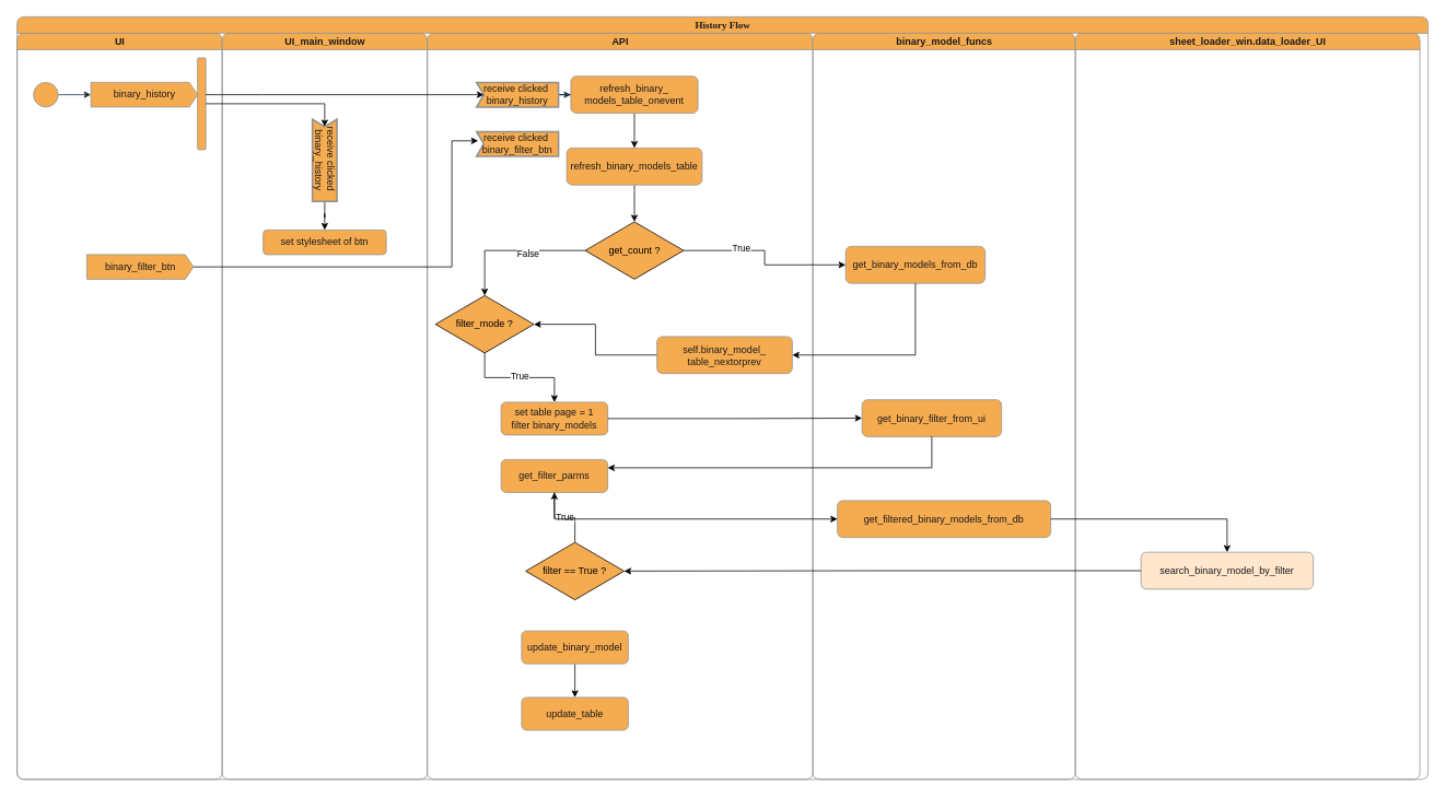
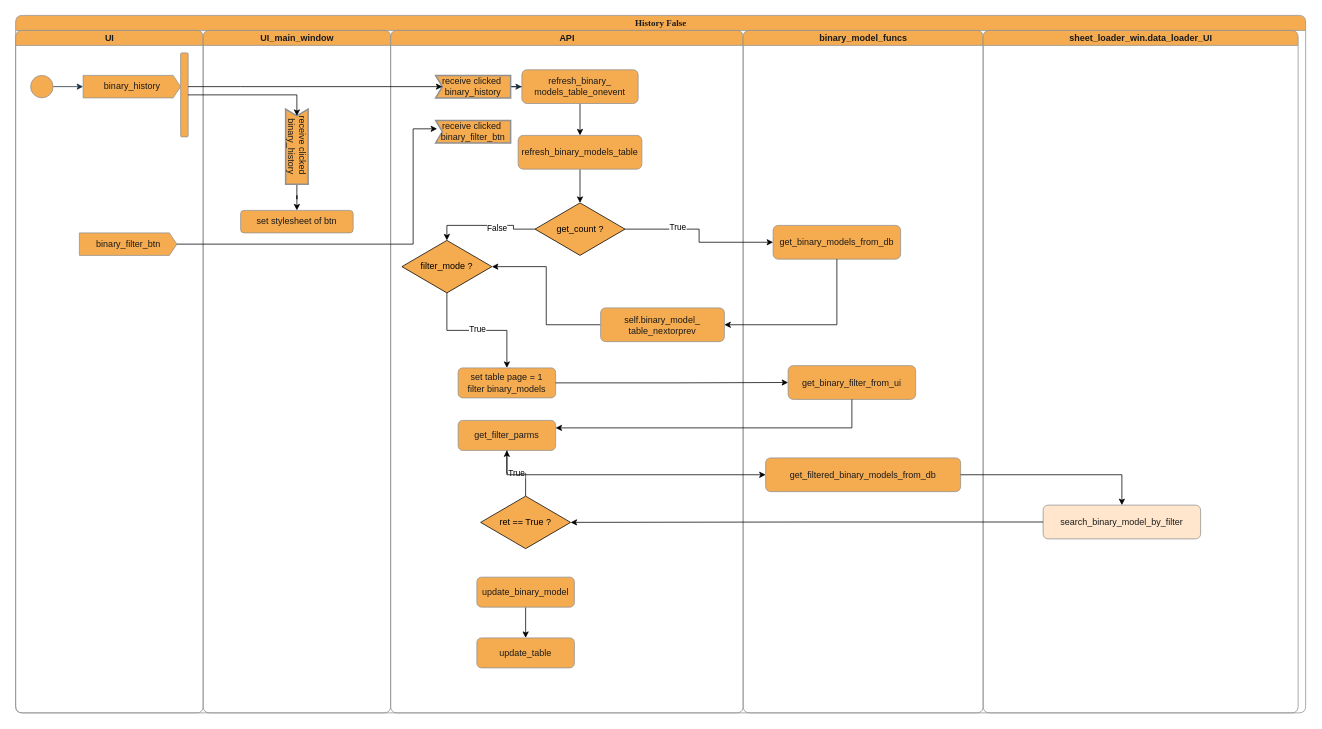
  <mxCell id="0" />
  <mxCell id="1" parent="0" />
- <mxCell id="2" value="History Flow" style="swimlane;html=1;childLayout=stackLayout;startSize=20;rounded=1;shadow=0;comic=0;labelBackgroundColor=none;strokeWidth=1;fontFamily=Verdana;fontSize=12;align=center;fillColor=#F5AB50;strokeColor=#909090;fontColor=#1A1A1A;" parent="1" vertex="1"><mxGeometry x="20" y="20" width="1720" height="930" as="geometry" /></mxCell>
+ <mxCell id="2" value="History False" style="swimlane;html=1;childLayout=stackLayout;startSize=20;rounded=1;shadow=0;comic=0;labelBackgroundColor=none;strokeWidth=1;fontFamily=Verdana;fontSize=12;align=center;fillColor=#F5AB50;strokeColor=#909090;fontColor=#1A1A1A;" parent="1" vertex="1"><mxGeometry x="20" y="20" width="1720" height="930" as="geometry" /></mxCell>
  <mxCell id="3" value="UI" style="swimlane;html=1;startSize=20;labelBackgroundColor=none;fillColor=#F5AB50;strokeColor=#909090;fontColor=#1A1A1A;rounded=1;" parent="2" vertex="1"><mxGeometry y="20" width="250" height="910" as="geometry"><mxRectangle y="20" width="40" height="2770" as="alternateBounds" /></mxGeometry></mxCell>
  <mxCell id="4" style="edgeStyle=orthogonalEdgeStyle;rounded=1;orthogonalLoop=1;jettySize=auto;html=1;strokeColor=#182E3E;fontColor=default;labelBackgroundColor=none;" parent="3" source="5" target="6" edge="1"><mxGeometry relative="1" as="geometry"><Array as="points"><mxPoint x="90" y="75" /></Array></mxGeometry></mxCell>
  <mxCell id="5" value="" style="ellipse;whiteSpace=wrap;html=1;rounded=1;shadow=0;comic=0;labelBackgroundColor=none;strokeWidth=1;fillColor=#F5AB50;fontFamily=Verdana;fontSize=12;align=center;strokeColor=#909090;fontColor=#1A1A1A;" parent="3" vertex="1"><mxGeometry x="20" y="60" width="30" height="30" as="geometry" /></mxCell>
  <mxCell id="6" value="binary_history" style="html=1;shadow=0;dashed=0;align=center;verticalAlign=middle;shape=mxgraph.arrows2.arrow;dy=0;dx=10;notch=0;labelBackgroundColor=none;fillColor=#F5AB50;strokeColor=#909090;fontColor=#1A1A1A;rounded=1;" parent="3" vertex="1"><mxGeometry x="90" y="60" width="130" height="30" as="geometry" /></mxCell>
  <mxCell id="7" value="" style="whiteSpace=wrap;html=1;rounded=1;shadow=0;comic=0;labelBackgroundColor=none;strokeWidth=1;fillColor=#F5AB50;fontFamily=Verdana;fontSize=12;align=center;rotation=0;direction=north;strokeColor=#909090;fontColor=#1A1A1A;" parent="3" vertex="1"><mxGeometry x="220" y="30" width="10" height="112" as="geometry" /></mxCell>
  <mxCell id="8" value="binary_filter_btn" style="html=1;shadow=0;dashed=0;align=center;verticalAlign=middle;shape=mxgraph.arrows2.arrow;dy=0;dx=10;notch=0;labelBackgroundColor=none;fillColor=#F5AB50;strokeColor=#909090;fontColor=#1A1A1A;rounded=1;" parent="3" vertex="1"><mxGeometry x="85" y="270" width="130" height="30" as="geometry" /></mxCell>
  <mxCell id="9" value="UI_main_window" style="swimlane;html=1;startSize=20;labelBackgroundColor=none;fillColor=#F5AB50;strokeColor=#909090;fontColor=#1A1A1A;rounded=1;" parent="2" vertex="1"><mxGeometry x="250" y="20" width="250" height="910" as="geometry" /></mxCell>
  <mxCell id="10" style="edgeStyle=orthogonalEdgeStyle;rounded=0;orthogonalLoop=1;jettySize=auto;html=1;" parent="9" source="11" target="12" edge="1"><mxGeometry relative="1" as="geometry" /></mxCell>
  <mxCell id="11" value="receive clicked&amp;nbsp;&lt;br&gt;binary_history" style="html=1;shape=mxgraph.sysml.accEvent;strokeWidth=2;whiteSpace=wrap;align=center;strokeColor=#909090;fontColor=#1A1A1A;fillColor=#F5AB50;labelBackgroundColor=none;rounded=1;rotation=90;" parent="9" vertex="1"><mxGeometry x="75" y="140" width="100" height="30" as="geometry" /></mxCell>
  <mxCell id="12" value="set stylesheet of btn" style="rounded=1;whiteSpace=wrap;html=1;strokeColor=#909090;fontColor=#1A1A1A;fillColor=#F5AB50;labelBackgroundColor=none;" parent="9" vertex="1"><mxGeometry x="50" y="240" width="150" height="30" as="geometry" /></mxCell>
  <mxCell id="13" value="API" style="swimlane;html=1;startSize=20;labelBackgroundColor=none;fillColor=#F5AB50;strokeColor=#909090;fontColor=#1A1A1A;rounded=1;" parent="2" vertex="1"><mxGeometry x="500" y="20" width="470" height="910" as="geometry" /></mxCell>
  <mxCell id="14" value="" style="edgeStyle=orthogonalEdgeStyle;rounded=1;orthogonalLoop=1;jettySize=auto;html=1;strokeColor=#182E3E;fontColor=default;labelBackgroundColor=none;" parent="13" source="15" target="17" edge="1"><mxGeometry relative="1" as="geometry" /></mxCell>
  <mxCell id="15" value="receive clicked&amp;nbsp;&lt;br&gt;binary_history" style="html=1;shape=mxgraph.sysml.accEvent;strokeWidth=2;whiteSpace=wrap;align=center;strokeColor=#909090;fontColor=#1A1A1A;fillColor=#F5AB50;labelBackgroundColor=none;rounded=1;" parent="13" vertex="1"><mxGeometry x="60" y="60" width="100" height="30" as="geometry" /></mxCell>
  <mxCell id="16" style="edgeStyle=orthogonalEdgeStyle;rounded=0;orthogonalLoop=1;jettySize=auto;html=1;entryX=0.5;entryY=0;entryDx=0;entryDy=0;" parent="13" source="17" target="19" edge="1"><mxGeometry relative="1" as="geometry" /></mxCell>
  <mxCell id="17" value="refresh_binary_&lt;br&gt;models_table_onevent" style="rounded=1;whiteSpace=wrap;html=1;strokeColor=#909090;fontColor=#1A1A1A;fillColor=#F5AB50;labelBackgroundColor=none;" parent="13" vertex="1"><mxGeometry x="175" y="52.5" width="155" height="45" as="geometry" /></mxCell>
  <mxCell id="18" style="edgeStyle=orthogonalEdgeStyle;rounded=0;orthogonalLoop=1;jettySize=auto;html=1;entryX=0.5;entryY=0;entryDx=0;entryDy=0;" parent="13" source="19" target="22" edge="1"><mxGeometry relative="1" as="geometry"><mxPoint x="252.5" y="230" as="targetPoint" /></mxGeometry></mxCell>
  <mxCell id="19" value="refresh_binary_models_table" style="rounded=1;whiteSpace=wrap;html=1;strokeColor=#909090;fontColor=#1A1A1A;fillColor=#F5AB50;labelBackgroundColor=none;" parent="13" vertex="1"><mxGeometry x="170" y="140" width="165" height="45" as="geometry" /></mxCell>
  <mxCell id="20" style="edgeStyle=orthogonalEdgeStyle;rounded=0;orthogonalLoop=1;jettySize=auto;html=1;entryX=0.5;entryY=0;entryDx=0;entryDy=0;" parent="13" source="22" target="27" edge="1"><mxGeometry relative="1" as="geometry"><mxPoint x="90" y="320" as="targetPoint" /></mxGeometry></mxCell>
  <mxCell id="21" value="False" style="edgeLabel;html=1;align=center;verticalAlign=middle;resizable=0;points=[];" parent="20" vertex="1" connectable="0"><mxGeometry x="-0.216" y="3" relative="1" as="geometry"><mxPoint as="offset" /></mxGeometry></mxCell>
  <mxCell id="22" value="get_count ?" style="rhombus;whiteSpace=wrap;html=1;fillColor=#f5ab50;" parent="13" vertex="1"><mxGeometry x="192.5" y="230" width="120" height="70" as="geometry" /></mxCell>
  <mxCell id="23" style="edgeStyle=orthogonalEdgeStyle;rounded=0;orthogonalLoop=1;jettySize=auto;html=1;entryX=1;entryY=0.5;entryDx=0;entryDy=0;" parent="13" source="24" target="27" edge="1"><mxGeometry relative="1" as="geometry" /></mxCell>
  <mxCell id="24" value="self.binary_model_&lt;br&gt;table_nextorprev" style="rounded=1;whiteSpace=wrap;html=1;strokeColor=#909090;fontColor=#1A1A1A;fillColor=#F5AB50;labelBackgroundColor=none;" parent="13" vertex="1"><mxGeometry x="280" y="370" width="165" height="45" as="geometry" /></mxCell>
  <mxCell id="25" style="edgeStyle=orthogonalEdgeStyle;rounded=0;orthogonalLoop=1;jettySize=auto;html=1;entryX=0.5;entryY=0;entryDx=0;entryDy=0;" parent="13" source="27" target="28" edge="1"><mxGeometry relative="1" as="geometry"><mxPoint x="70" y="440" as="targetPoint" /></mxGeometry></mxCell>
  <mxCell id="26" value="True" style="edgeLabel;html=1;align=center;verticalAlign=middle;resizable=0;points=[];" parent="25" vertex="1" connectable="0"><mxGeometry x="-0.005" y="3" relative="1" as="geometry"><mxPoint as="offset" /></mxGeometry></mxCell>
- <mxCell id="27" value="filter_mode ?" style="rhombus;whiteSpace=wrap;html=1;fillColor=#f5ab50;" parent="13" vertex="1"><mxGeometry x="10" y="320" width="120" height="70" as="geometry" /></mxCell>
+ <mxCell id="27" value="filter_mode ?" style="rhombus;whiteSpace=wrap;html=1;fillColor=#f5ab50;" parent="13" vertex="1"><mxGeometry x="15" y="280" width="120" height="70" as="geometry" /></mxCell>
  <mxCell id="28" value="set table page = 1&lt;br&gt;filter binary_models" style="rounded=1;whiteSpace=wrap;html=1;strokeColor=#909090;fontColor=#1A1A1A;fillColor=#F5AB50;labelBackgroundColor=none;" parent="13" vertex="1"><mxGeometry x="90" y="450" width="130" height="40" as="geometry" /></mxCell>
  <mxCell id="29" value="get_filter_parms" style="rounded=1;whiteSpace=wrap;html=1;strokeColor=#909090;fontColor=#1A1A1A;fillColor=#F5AB50;labelBackgroundColor=none;" parent="13" vertex="1"><mxGeometry x="90" y="520" width="130" height="40" as="geometry" /></mxCell>
  <mxCell id="30" value="True" style="edgeStyle=orthogonalEdgeStyle;rounded=0;orthogonalLoop=1;jettySize=auto;html=1;" parent="13" source="31" target="29" edge="1"><mxGeometry relative="1" as="geometry" /></mxCell>
- <mxCell id="31" value="filter == True ?" style="rhombus;whiteSpace=wrap;html=1;fillColor=#f5ab50;" parent="13" vertex="1"><mxGeometry x="120" y="621" width="120" height="70" as="geometry" /></mxCell>
+ <mxCell id="31" value="ret == True ?" style="rhombus;whiteSpace=wrap;html=1;fillColor=#f5ab50;" parent="13" vertex="1"><mxGeometry x="120" y="621" width="120" height="70" as="geometry" /></mxCell>
  <mxCell id="32" style="edgeStyle=orthogonalEdgeStyle;rounded=0;orthogonalLoop=1;jettySize=auto;html=1;" parent="13" source="33" target="34" edge="1"><mxGeometry relative="1" as="geometry" /></mxCell>
  <mxCell id="33" value="update_binary_model" style="rounded=1;whiteSpace=wrap;html=1;strokeColor=#909090;fontColor=#1A1A1A;fillColor=#F5AB50;labelBackgroundColor=none;" parent="13" vertex="1"><mxGeometry x="115" y="729" width="130" height="40" as="geometry" /></mxCell>
  <mxCell id="34" value="update_table" style="rounded=1;whiteSpace=wrap;html=1;strokeColor=#909090;fontColor=#1A1A1A;fillColor=#F5AB50;labelBackgroundColor=none;" parent="13" vertex="1"><mxGeometry x="115" y="810" width="130" height="40" as="geometry" /></mxCell>
  <mxCell id="35" value="receive clicked&amp;nbsp;&lt;br&gt;binary_filter_btn" style="html=1;shape=mxgraph.sysml.accEvent;strokeWidth=2;whiteSpace=wrap;align=center;strokeColor=#909090;fontColor=#1A1A1A;fillColor=#F5AB50;labelBackgroundColor=none;rounded=1;" parent="13" vertex="1"><mxGeometry x="60" y="120" width="100" height="30" as="geometry" /></mxCell>
  <mxCell id="36" value="binary_model_funcs" style="swimlane;html=1;startSize=20;labelBackgroundColor=none;fillColor=#F5AB50;strokeColor=#909090;fontColor=#1A1A1A;rounded=1;" parent="2" vertex="1"><mxGeometry x="970" y="20" width="320" height="910" as="geometry"><mxRectangle y="20" width="40" height="2770" as="alternateBounds" /></mxGeometry></mxCell>
  <mxCell id="37" value="get_binary_models_from_db" style="rounded=1;whiteSpace=wrap;html=1;strokeColor=#909090;fontColor=#1A1A1A;fillColor=#F5AB50;labelBackgroundColor=none;" parent="36" vertex="1"><mxGeometry x="40" y="260" width="170" height="45" as="geometry" /></mxCell>
  <mxCell id="38" value="get_binary_filter_from_ui" style="rounded=1;whiteSpace=wrap;html=1;strokeColor=#909090;fontColor=#1A1A1A;fillColor=#F5AB50;labelBackgroundColor=none;" parent="36" vertex="1"><mxGeometry x="60" y="447" width="170" height="45" as="geometry" /></mxCell>
  <mxCell id="39" value="get_filtered_binary_models_from_db" style="rounded=1;whiteSpace=wrap;html=1;strokeColor=#909090;fontColor=#1A1A1A;fillColor=#F5AB50;labelBackgroundColor=none;" parent="36" vertex="1"><mxGeometry x="30" y="570" width="260" height="45" as="geometry" /></mxCell>
  <mxCell id="40" value="sheet_loader_win.data_loader_UI" style="swimlane;html=1;startSize=20;labelBackgroundColor=none;fillColor=#F5AB50;strokeColor=#909090;fontColor=#1A1A1A;rounded=1;" parent="2" vertex="1"><mxGeometry x="1290" y="20" width="420" height="910" as="geometry" /></mxCell>
  <mxCell id="41" value="search_binary_model_by_filter" style="rounded=1;whiteSpace=wrap;html=1;strokeColor=#909090;fontColor=#1A1A1A;fillColor=#ffe6cc;labelBackgroundColor=none;" parent="40" vertex="1"><mxGeometry x="80" y="633" width="210" height="45" as="geometry" /></mxCell>
  <mxCell id="42" style="edgeStyle=orthogonalEdgeStyle;rounded=0;orthogonalLoop=1;jettySize=auto;html=1;entryX=0;entryY=0.5;entryDx=9;entryDy=0;entryPerimeter=0;" parent="2" source="7" target="15" edge="1"><mxGeometry relative="1" as="geometry"><Array as="points"><mxPoint x="300" y="95" /><mxPoint x="300" y="95" /></Array></mxGeometry></mxCell>
  <mxCell id="43" style="edgeStyle=orthogonalEdgeStyle;rounded=0;orthogonalLoop=1;jettySize=auto;html=1;entryX=0;entryY=0.5;entryDx=9;entryDy=0;entryPerimeter=0;" parent="2" source="7" target="11" edge="1"><mxGeometry relative="1" as="geometry"><Array as="points"><mxPoint x="375" y="106" /></Array></mxGeometry></mxCell>
  <mxCell id="44" style="edgeStyle=orthogonalEdgeStyle;rounded=0;orthogonalLoop=1;jettySize=auto;html=1;entryX=0;entryY=0.5;entryDx=0;entryDy=0;" parent="2" source="22" target="37" edge="1"><mxGeometry relative="1" as="geometry" /></mxCell>
  <mxCell id="45" value="True" style="edgeLabel;html=1;align=center;verticalAlign=middle;resizable=0;points=[];" parent="44" vertex="1" connectable="0"><mxGeometry x="-0.35" y="3" relative="1" as="geometry"><mxPoint as="offset" /></mxGeometry></mxCell>
  <mxCell id="46" style="edgeStyle=orthogonalEdgeStyle;rounded=0;orthogonalLoop=1;jettySize=auto;html=1;entryX=1;entryY=0.5;entryDx=0;entryDy=0;" parent="2" source="37" target="24" edge="1"><mxGeometry relative="1" as="geometry"><Array as="points"><mxPoint x="1095" y="413" /></Array></mxGeometry></mxCell>
  <mxCell id="47" style="edgeStyle=orthogonalEdgeStyle;rounded=0;orthogonalLoop=1;jettySize=auto;html=1;entryX=0;entryY=0.5;entryDx=0;entryDy=0;" parent="2" source="28" target="38" edge="1"><mxGeometry relative="1" as="geometry" /></mxCell>
  <mxCell id="48" style="edgeStyle=orthogonalEdgeStyle;rounded=0;orthogonalLoop=1;jettySize=auto;html=1;entryX=1;entryY=0.25;entryDx=0;entryDy=0;" parent="2" source="38" target="29" edge="1"><mxGeometry relative="1" as="geometry"><Array as="points"><mxPoint x="1115" y="550" /></Array></mxGeometry></mxCell>
  <mxCell id="49" style="edgeStyle=orthogonalEdgeStyle;rounded=0;orthogonalLoop=1;jettySize=auto;html=1;entryX=0;entryY=0.5;entryDx=0;entryDy=0;" parent="2" source="29" target="39" edge="1"><mxGeometry relative="1" as="geometry"><Array as="points"><mxPoint x="655" y="613" /></Array></mxGeometry></mxCell>
  <mxCell id="50" style="edgeStyle=orthogonalEdgeStyle;rounded=0;orthogonalLoop=1;jettySize=auto;html=1;entryX=0.5;entryY=0;entryDx=0;entryDy=0;" parent="2" source="39" target="41" edge="1"><mxGeometry relative="1" as="geometry" /></mxCell>
  <mxCell id="51" style="edgeStyle=orthogonalEdgeStyle;rounded=0;orthogonalLoop=1;jettySize=auto;html=1;" parent="2" source="41" target="31" edge="1"><mxGeometry relative="1" as="geometry"><mxPoint x="760" y="675.5" as="targetPoint" /></mxGeometry></mxCell>
  <mxCell id="52" style="edgeStyle=orthogonalEdgeStyle;rounded=0;orthogonalLoop=1;jettySize=auto;html=1;entryX=0.02;entryY=0.375;entryDx=0;entryDy=0;entryPerimeter=0;" parent="2" source="8" target="35" edge="1"><mxGeometry relative="1" as="geometry"><mxPoint x="160" y="420" as="targetPoint" /><Array as="points"><mxPoint x="530" y="305" /><mxPoint x="530" y="151" /></Array></mxGeometry></mxCell>
